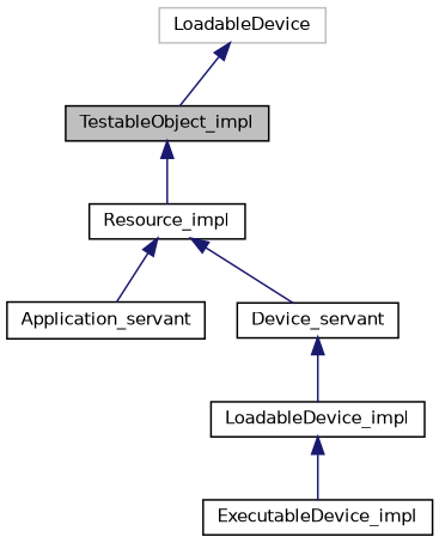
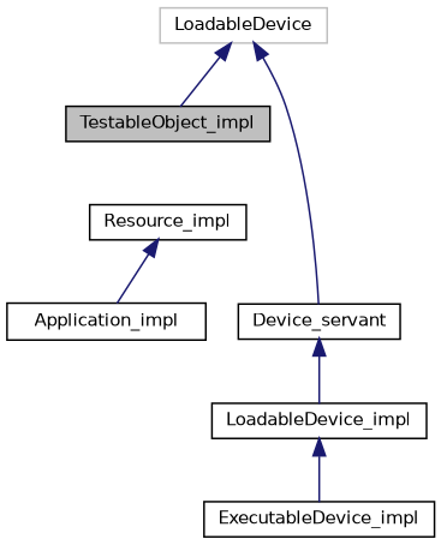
  digraph {
    node [color=black fillcolor=white fontname=Helvetica fontsize=10 shape=record style=filled]
    edge [color=midnightblue dir=back fontname=Helvetica fontsize=10 labelfontname=Helvetica labelfontsize=10 style=solid]
    n1 [fillcolor=grey75 fontcolor=black height=0.2 label=TestableObject_impl width=0.4]
    n2 [height=0.2 label=Resource_impl width=0.4]
-   n3 [height=0.2 label=Application_servant width=0.4]
+   n3 [height=0.2 label=Application_impl width=0.4]
    n4 [height=0.2 label=Device_servant width=0.4]
    n5 [color=grey75 height=0.2 label=LoadableDevice width=0.4]
    n6 [height=0.2 label=LoadableDevice_impl width=0.4]
    n7 [height=0.2 label=ExecutableDevice_impl width=0.4]
-   n1 -> n2
    n2 -> n3
-   n2 -> n4
+   n5 -> n4
    n4 -> n6
    n5 -> n1
    n6 -> n7
  }
